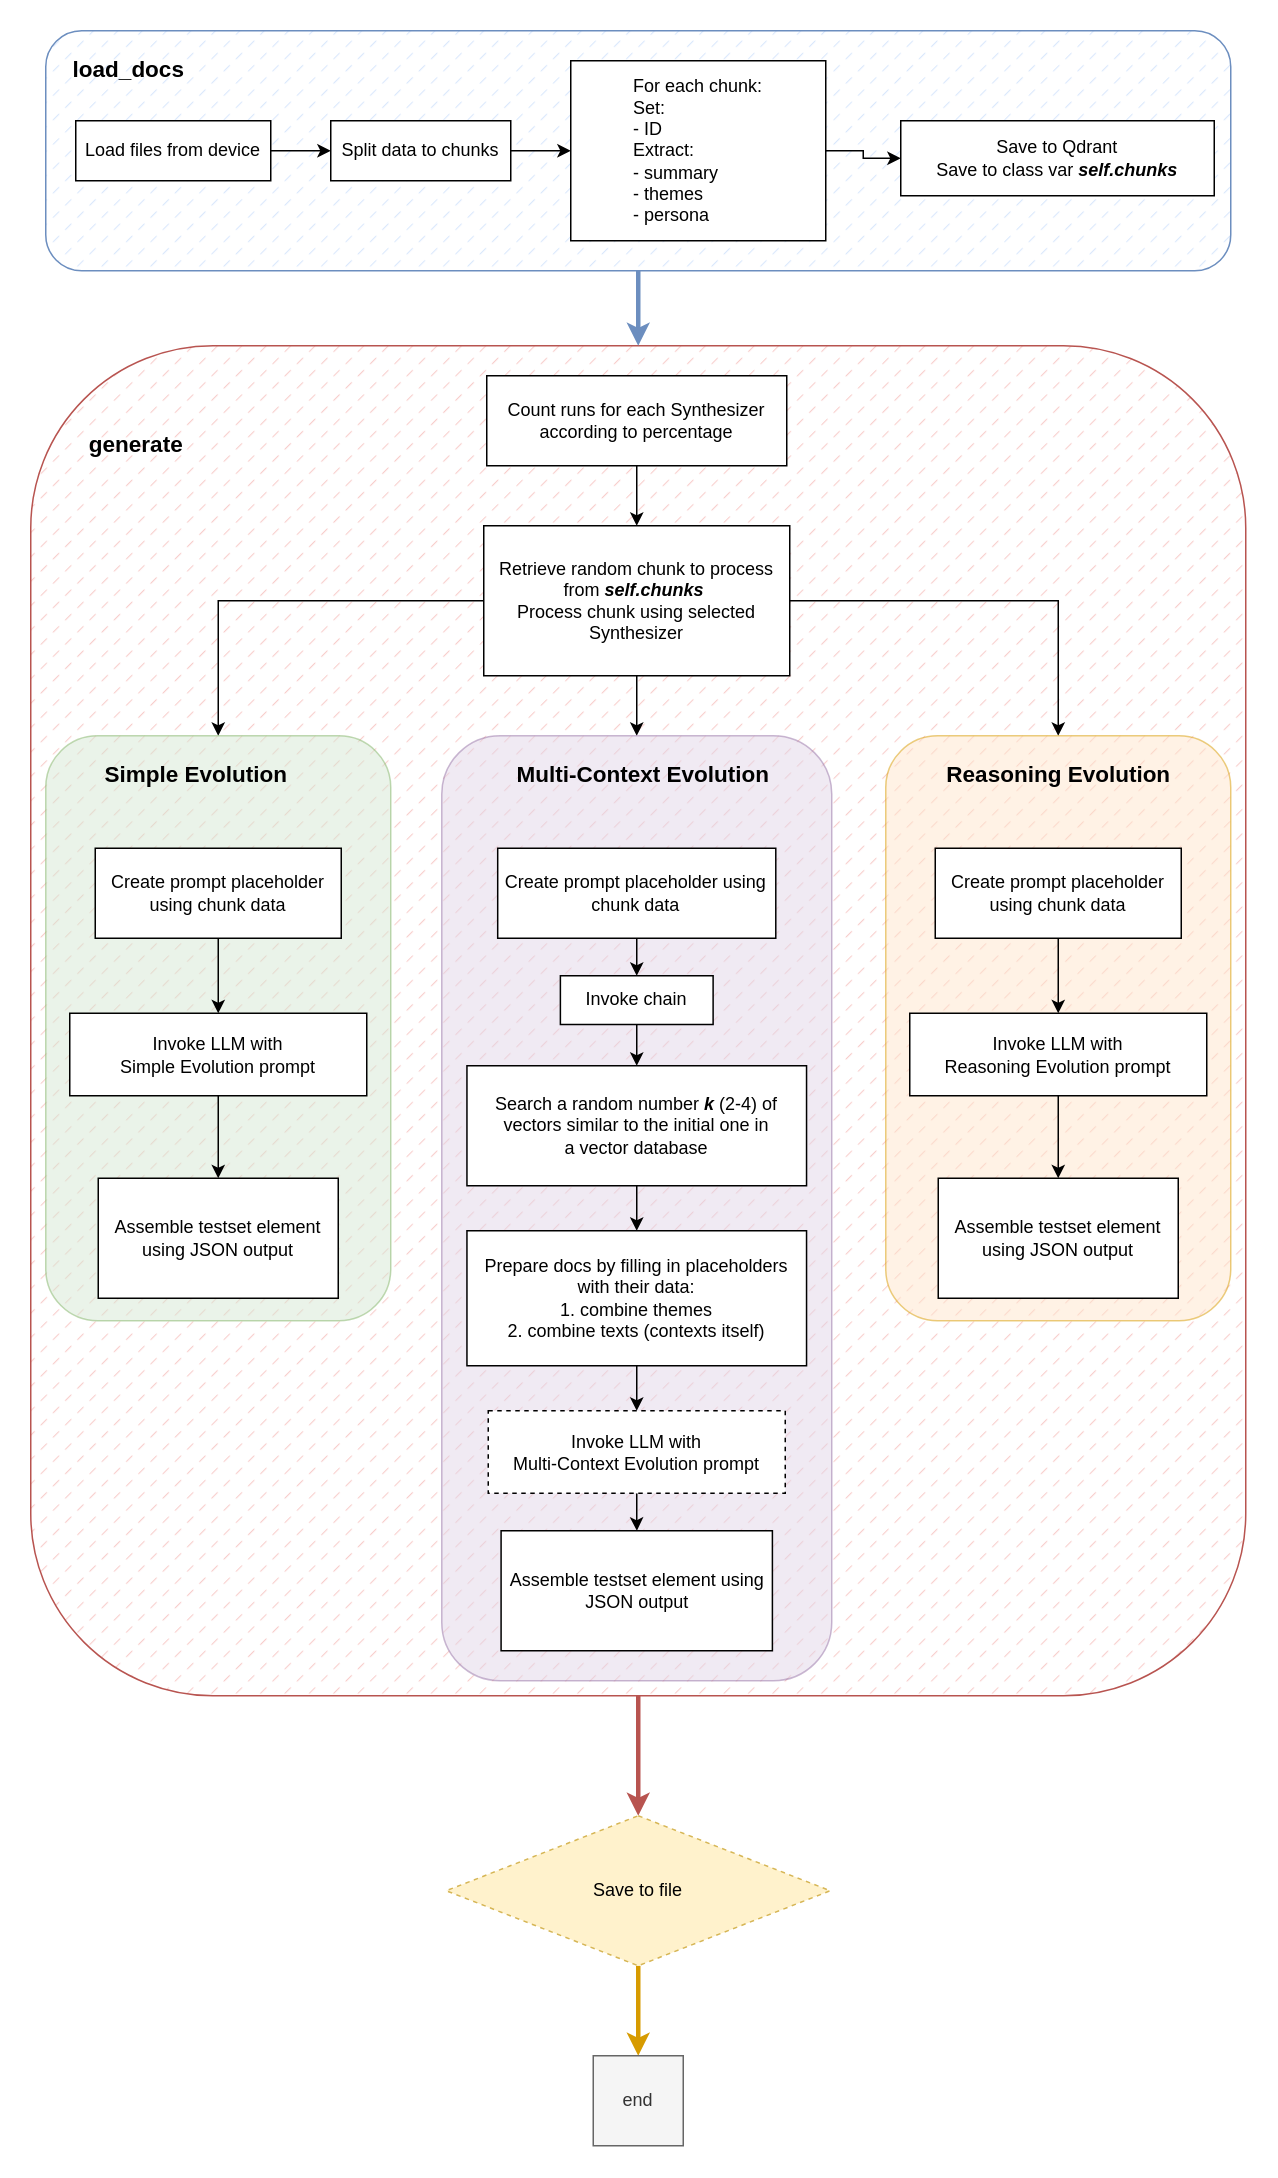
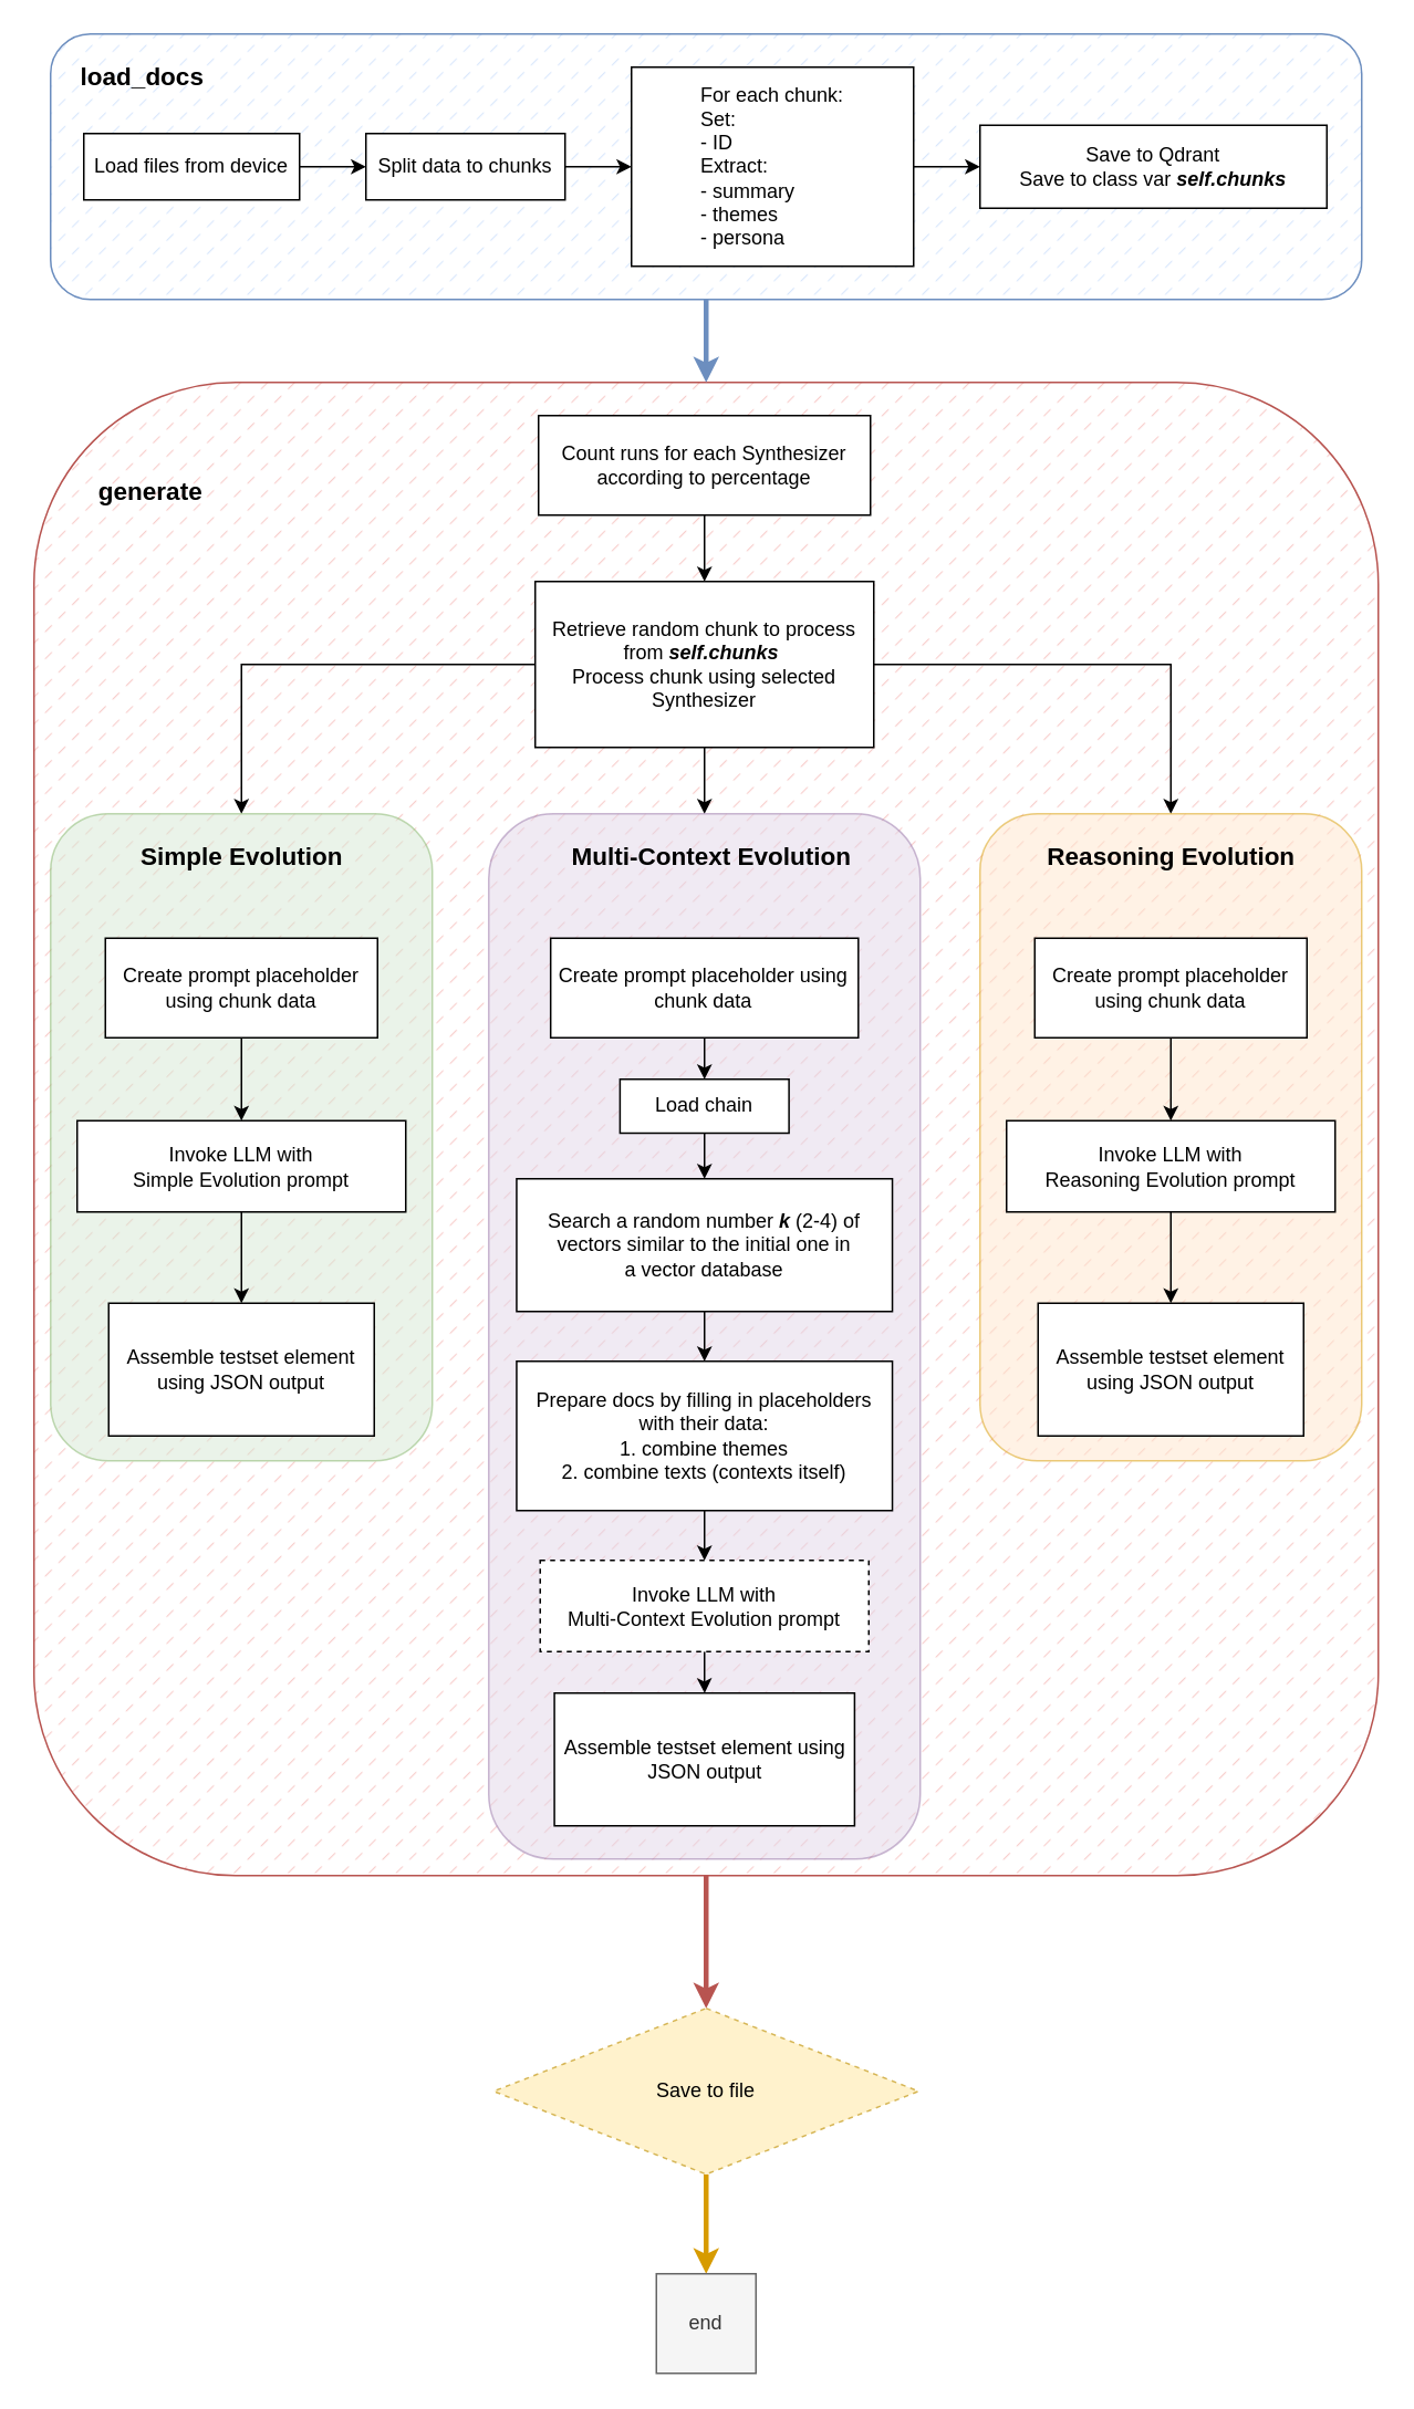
  <mxCell id="0" />
  <mxCell id="1" parent="0" />
  <mxCell id="2" value="" style="edgeStyle=orthogonalEdgeStyle;rounded=0;orthogonalLoop=1;jettySize=auto;html=1;fillColor=#f8cecc;strokeColor=#b85450;strokeWidth=3;" edge="1" parent="1" source="3" target="52"><mxGeometry relative="1" as="geometry" /></mxCell>
  <mxCell id="3" value="" style="rounded=1;whiteSpace=wrap;html=1;fillColor=#f8cecc;strokeColor=#b85450;fillStyle=dashed;glass=0;shadow=0;" vertex="1" parent="1"><mxGeometry x="20" y="230" width="810" height="900" as="geometry" /></mxCell>
  <mxCell id="4" value="" style="group" vertex="1" connectable="0" parent="1"><mxGeometry x="30" y="20" width="790" height="160" as="geometry" /></mxCell>
  <mxCell id="5" value="" style="rounded=1;whiteSpace=wrap;html=1;fillColor=#dae8fc;strokeColor=#6c8ebf;fillStyle=dashed;" vertex="1" parent="4"><mxGeometry width="790" height="160" as="geometry" /></mxCell>
  <mxCell id="6" value="" style="edgeStyle=orthogonalEdgeStyle;rounded=0;orthogonalLoop=1;jettySize=auto;html=1;" edge="1" parent="4" source="7" target="9"><mxGeometry relative="1" as="geometry" /></mxCell>
  <mxCell id="7" value="Load files from device" style="rounded=0;whiteSpace=wrap;html=1;" vertex="1" parent="4"><mxGeometry x="20" y="60" width="130" height="40" as="geometry" /></mxCell>
  <mxCell id="8" value="" style="edgeStyle=orthogonalEdgeStyle;rounded=0;orthogonalLoop=1;jettySize=auto;html=1;" edge="1" parent="4" source="9" target="11"><mxGeometry relative="1" as="geometry" /></mxCell>
  <mxCell id="9" value="Split data to chunks" style="rounded=0;whiteSpace=wrap;html=1;" vertex="1" parent="4"><mxGeometry x="190" y="60" width="120" height="40" as="geometry" /></mxCell>
  <mxCell id="10" value="" style="edgeStyle=orthogonalEdgeStyle;rounded=0;orthogonalLoop=1;jettySize=auto;html=1;" edge="1" parent="4" source="11" target="12"><mxGeometry relative="1" as="geometry" /></mxCell>
  <mxCell id="11" value="&lt;div&gt;&lt;div style=&quot;&quot;&gt;&lt;span style=&quot;background-color: transparent; color: light-dark(rgb(0, 0, 0), rgb(255, 255, 255));&quot;&gt;For each chunk:&lt;/span&gt;&lt;/div&gt;&lt;div style=&quot;&quot;&gt;&lt;span style=&quot;background-color: transparent; color: light-dark(rgb(0, 0, 0), rgb(255, 255, 255));&quot;&gt;Set:&lt;/span&gt;&lt;/div&gt;&lt;div style=&quot;&quot;&gt;&lt;span style=&quot;background-color: transparent; color: light-dark(rgb(0, 0, 0), rgb(255, 255, 255));&quot;&gt;- ID&lt;/span&gt;&lt;/div&gt;&lt;/div&gt;Extract:&lt;div&gt;- summary&lt;/div&gt;&lt;div&gt;- themes&lt;/div&gt;&lt;div&gt;- persona&lt;/div&gt;" style="rounded=0;whiteSpace=wrap;html=1;align=left;spacingLeft=40;" vertex="1" parent="4"><mxGeometry x="350" y="20" width="170" height="120" as="geometry" /></mxCell>
- <mxCell id="12" value="Save to Qdrant&lt;div&gt;Save to class var &lt;b&gt;&lt;i&gt;&lt;font style=&quot;color: light-dark(rgb(0, 0, 0), rgb(255, 51, 153));&quot;&gt;self.chunks&lt;/font&gt;&lt;/i&gt;&lt;/b&gt;&lt;/div&gt;" style="rounded=0;whiteSpace=wrap;html=1;" vertex="1" parent="4"><mxGeometry x="570" y="60" width="209" height="50" as="geometry" /></mxCell>
+ <mxCell id="12" value="Save to Qdrant&lt;div&gt;Save to class var &lt;b&gt;&lt;i&gt;&lt;font style=&quot;color: light-dark(rgb(0, 0, 0), rgb(255, 51, 153));&quot;&gt;self.chunks&lt;/font&gt;&lt;/i&gt;&lt;/b&gt;&lt;/div&gt;" style="rounded=0;whiteSpace=wrap;html=1;" vertex="1" parent="4"><mxGeometry x="560" y="55" width="209" height="50" as="geometry" /></mxCell>
  <mxCell id="13" value="load_docs" style="text;html=1;align=center;verticalAlign=middle;resizable=0;points=[];autosize=1;strokeColor=none;fillColor=none;fontStyle=1;fontSize=15;fontColor=light-dark(#000000,#3333FF);" vertex="1" parent="4"><mxGeometry x="10" y="10" width="90" height="30" as="geometry" /></mxCell>
  <mxCell id="14" value="" style="edgeStyle=orthogonalEdgeStyle;rounded=0;orthogonalLoop=1;jettySize=auto;html=1;" edge="1" parent="1" source="15" target="19"><mxGeometry relative="1" as="geometry" /></mxCell>
  <mxCell id="15" value="Count runs for each Synthesizer according to percentage" style="rounded=0;whiteSpace=wrap;html=1;" vertex="1" parent="1"><mxGeometry x="324" y="250" width="200" height="60" as="geometry" /></mxCell>
  <mxCell id="16" style="edgeStyle=orthogonalEdgeStyle;rounded=0;orthogonalLoop=1;jettySize=auto;html=1;entryX=0.5;entryY=0;entryDx=0;entryDy=0;" edge="1" parent="1" source="19" target="21"><mxGeometry relative="1" as="geometry" /></mxCell>
  <mxCell id="17" style="edgeStyle=orthogonalEdgeStyle;rounded=0;orthogonalLoop=1;jettySize=auto;html=1;entryX=0.5;entryY=0;entryDx=0;entryDy=0;" edge="1" parent="1" source="19" target="37"><mxGeometry relative="1" as="geometry" /></mxCell>
  <mxCell id="18" style="edgeStyle=orthogonalEdgeStyle;rounded=0;orthogonalLoop=1;jettySize=auto;html=1;entryX=0.5;entryY=0;entryDx=0;entryDy=0;" edge="1" parent="1" source="19" target="29"><mxGeometry relative="1" as="geometry" /></mxCell>
  <mxCell id="19" value="Retrieve random chunk to process from &lt;b&gt;&lt;i&gt;&lt;font style=&quot;color: light-dark(rgb(0, 0, 0), rgb(255, 51, 153));&quot;&gt;self.chunks&amp;nbsp;&lt;/font&gt;&lt;/i&gt;&lt;/b&gt;&lt;div&gt;Process chunk using selected Synthesizer&lt;/div&gt;" style="rounded=0;whiteSpace=wrap;html=1;" vertex="1" parent="1"><mxGeometry x="322" y="350" width="204" height="100" as="geometry" /></mxCell>
  <mxCell id="20" value="" style="group" vertex="1" connectable="0" parent="1"><mxGeometry x="30" y="490" width="230" height="410" as="geometry" /></mxCell>
  <mxCell id="21" value="" style="rounded=1;whiteSpace=wrap;html=1;fillColor=#d5e8d4;strokeColor=#82b366;opacity=50;" vertex="1" parent="20"><mxGeometry width="230" height="390" as="geometry" /></mxCell>
  <mxCell id="22" value="" style="edgeStyle=orthogonalEdgeStyle;rounded=0;orthogonalLoop=1;jettySize=auto;html=1;" edge="1" parent="20" source="23" target="25"><mxGeometry relative="1" as="geometry" /></mxCell>
  <mxCell id="23" value="Create prompt placeholder using chunk data" style="rounded=0;whiteSpace=wrap;html=1;" vertex="1" parent="20"><mxGeometry x="33" y="75" width="164" height="60" as="geometry" /></mxCell>
  <mxCell id="24" value="" style="edgeStyle=orthogonalEdgeStyle;rounded=0;orthogonalLoop=1;jettySize=auto;html=1;" edge="1" parent="20" source="25" target="26"><mxGeometry relative="1" as="geometry" /></mxCell>
  <mxCell id="25" value="Invoke LLM with &lt;br&gt;Simple Evolution prompt" style="rounded=0;whiteSpace=wrap;html=1;" vertex="1" parent="20"><mxGeometry x="16" y="185" width="198" height="55" as="geometry" /></mxCell>
  <mxCell id="26" value="Assemble testset element using JSON output" style="rounded=0;whiteSpace=wrap;html=1;" vertex="1" parent="20"><mxGeometry x="35" y="295" width="160" height="80" as="geometry" /></mxCell>
- <mxCell id="27" value="Simple Evolution" style="text;html=1;align=center;verticalAlign=middle;resizable=0;points=[];autosize=1;strokeColor=none;fillColor=none;fontSize=15;fontStyle=1" vertex="1" parent="20"><mxGeometry x="30" y="10" width="140" height="30" as="geometry" /></mxCell>
+ <mxCell id="27" value="Simple Evolution" style="text;html=1;align=center;verticalAlign=middle;resizable=0;points=[];autosize=1;strokeColor=none;fillColor=none;fontSize=15;fontStyle=1" vertex="1" parent="20"><mxGeometry x="45" y="10" width="140" height="30" as="geometry" /></mxCell>
  <mxCell id="28" value="" style="group" vertex="1" connectable="0" parent="1"><mxGeometry x="590" y="490" width="230" height="410" as="geometry" /></mxCell>
  <mxCell id="29" value="" style="rounded=1;whiteSpace=wrap;html=1;fillColor=#ffe6cc;strokeColor=#d79b00;opacity=50;" vertex="1" parent="28"><mxGeometry width="230" height="390" as="geometry" /></mxCell>
  <mxCell id="30" value="" style="edgeStyle=orthogonalEdgeStyle;rounded=0;orthogonalLoop=1;jettySize=auto;html=1;" edge="1" parent="28" source="31" target="33"><mxGeometry relative="1" as="geometry" /></mxCell>
  <mxCell id="31" value="Create prompt placeholder using chunk data" style="rounded=0;whiteSpace=wrap;html=1;" vertex="1" parent="28"><mxGeometry x="33" y="75" width="164" height="60" as="geometry" /></mxCell>
  <mxCell id="32" value="" style="edgeStyle=orthogonalEdgeStyle;rounded=0;orthogonalLoop=1;jettySize=auto;html=1;" edge="1" parent="28" source="33" target="34"><mxGeometry relative="1" as="geometry" /></mxCell>
  <mxCell id="33" value="Invoke LLM with &lt;br&gt;Reasoning Evolution prompt" style="rounded=0;whiteSpace=wrap;html=1;" vertex="1" parent="28"><mxGeometry x="16" y="185" width="198" height="55" as="geometry" /></mxCell>
  <mxCell id="34" value="Assemble testset element using JSON output" style="rounded=0;whiteSpace=wrap;html=1;" vertex="1" parent="28"><mxGeometry x="35" y="295" width="160" height="80" as="geometry" /></mxCell>
  <mxCell id="35" value="Reasoning Evolution" style="text;html=1;align=center;verticalAlign=middle;resizable=0;points=[];autosize=1;strokeColor=none;fillColor=none;fontSize=15;fontStyle=1" vertex="1" parent="28"><mxGeometry x="35" y="10" width="160" height="30" as="geometry" /></mxCell>
  <mxCell id="36" value="" style="group" vertex="1" connectable="0" parent="1"><mxGeometry x="294" y="490" width="260" height="630" as="geometry" /></mxCell>
  <mxCell id="37" value="" style="rounded=1;whiteSpace=wrap;html=1;fillColor=#e1d5e7;strokeColor=#9673a6;opacity=50;" vertex="1" parent="36"><mxGeometry width="260" height="630" as="geometry" /></mxCell>
  <mxCell id="38" value="" style="edgeStyle=orthogonalEdgeStyle;rounded=0;orthogonalLoop=1;jettySize=auto;html=1;" edge="1" parent="36" source="39" target="41"><mxGeometry relative="1" as="geometry" /></mxCell>
  <mxCell id="39" value="Create prompt placeholder using chunk data" style="rounded=0;whiteSpace=wrap;html=1;" vertex="1" parent="36"><mxGeometry x="37.304" y="75" width="185.391" height="60" as="geometry" /></mxCell>
  <mxCell id="40" value="" style="edgeStyle=orthogonalEdgeStyle;rounded=0;orthogonalLoop=1;jettySize=auto;html=1;" edge="1" parent="36" source="41" target="45"><mxGeometry relative="1" as="geometry" /></mxCell>
- <mxCell id="41" value="Invoke chain" style="rounded=0;whiteSpace=wrap;html=1;" vertex="1" parent="36"><mxGeometry x="79.09" y="160" width="101.82" height="32.5" as="geometry" /></mxCell>
+ <mxCell id="41" value="Load chain" style="rounded=0;whiteSpace=wrap;html=1;" vertex="1" parent="36"><mxGeometry x="79.09" y="160" width="101.82" height="32.5" as="geometry" /></mxCell>
  <mxCell id="42" value="Assemble testset element using JSON output" style="rounded=0;whiteSpace=wrap;html=1;" vertex="1" parent="36"><mxGeometry x="39.565" y="530" width="180.87" height="80" as="geometry" /></mxCell>
  <mxCell id="43" value="Multi-Context Evolution" style="text;html=1;align=center;verticalAlign=middle;resizable=0;points=[];autosize=1;strokeColor=none;fillColor=none;fontSize=15;fontStyle=1" vertex="1" parent="36"><mxGeometry x="44.001" y="10" width="180" height="30" as="geometry" /></mxCell>
  <mxCell id="44" value="" style="edgeStyle=orthogonalEdgeStyle;rounded=0;orthogonalLoop=1;jettySize=auto;html=1;" edge="1" parent="36" source="45" target="47"><mxGeometry relative="1" as="geometry" /></mxCell>
  <mxCell id="45" value="Search a random number &lt;b&gt;&lt;i&gt;k&lt;/i&gt;&lt;/b&gt; (2-4) of vectors similar to the initial one in &lt;br&gt;a vector database" style="rounded=0;whiteSpace=wrap;html=1;" vertex="1" parent="36"><mxGeometry x="16.8" y="220" width="226.4" height="80" as="geometry" /></mxCell>
  <mxCell id="46" value="" style="edgeStyle=orthogonalEdgeStyle;rounded=0;orthogonalLoop=1;jettySize=auto;html=1;" edge="1" parent="36" source="47" target="49"><mxGeometry relative="1" as="geometry" /></mxCell>
  <mxCell id="47" value="Prepare docs by filling in placeholders with their data:&lt;div&gt;1. combine themes&lt;/div&gt;&lt;div&gt;2. combine texts (contexts itself)&lt;/div&gt;" style="rounded=0;whiteSpace=wrap;html=1;" vertex="1" parent="36"><mxGeometry x="16.8" y="330" width="226.4" height="90" as="geometry" /></mxCell>
  <mxCell id="48" value="" style="edgeStyle=orthogonalEdgeStyle;rounded=0;orthogonalLoop=1;jettySize=auto;html=1;" edge="1" parent="36" source="49" target="42"><mxGeometry relative="1" as="geometry" /></mxCell>
  <mxCell id="49" value="Invoke LLM with &lt;br&gt;Multi-Context Evolution prompt" style="rounded=0;whiteSpace=wrap;html=1;dashed=1;" vertex="1" parent="36"><mxGeometry x="31" y="450" width="198" height="55" as="geometry" /></mxCell>
  <mxCell id="50" value="generate" style="text;html=1;align=center;verticalAlign=middle;resizable=0;points=[];autosize=1;strokeColor=none;fillColor=none;fontStyle=1;fontSize=15;fontColor=light-dark(#000000,#CC0000);" vertex="1" parent="1"><mxGeometry x="50" y="280" width="80" height="30" as="geometry" /></mxCell>
  <mxCell id="51" value="" style="edgeStyle=orthogonalEdgeStyle;rounded=0;orthogonalLoop=1;jettySize=auto;html=1;strokeWidth=3;fillColor=#ffe6cc;strokeColor=#d79b00;" edge="1" parent="1" source="52" target="54"><mxGeometry relative="1" as="geometry" /></mxCell>
  <mxCell id="52" value="Save to file" style="rhombus;whiteSpace=wrap;html=1;fillColor=#fff2cc;strokeColor=#d6b656;dashed=1;" vertex="1" parent="1"><mxGeometry x="297" y="1210" width="256" height="100" as="geometry" /></mxCell>
  <mxCell id="53" style="edgeStyle=orthogonalEdgeStyle;rounded=0;orthogonalLoop=1;jettySize=auto;html=1;entryX=0.5;entryY=0;entryDx=0;entryDy=0;fontSize=13;strokeWidth=3;fillColor=#dae8fc;strokeColor=#6c8ebf;" edge="1" parent="1" source="5" target="3"><mxGeometry relative="1" as="geometry" /></mxCell>
  <mxCell id="54" value="end" style="rounded=0;whiteSpace=wrap;html=1;fillColor=#f5f5f5;fontColor=#333333;strokeColor=#666666;" vertex="1" parent="1"><mxGeometry x="395" y="1370" width="60" height="60" as="geometry" /></mxCell>
